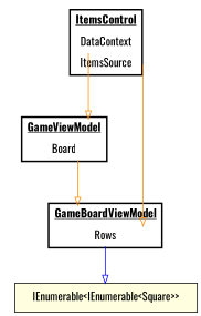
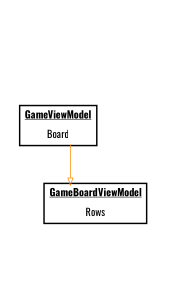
  digraph {
    rankdir=TB
    splines=ortho
    fontname=Oswald
    node [fontname=Oswald margin="0.3,0.1" shape=none]
    edge [headport=header color=darkorange arrowhead=onormal fontname=Oswald]
-   n1 [label=<<TABLE BORDER="2" CELLBORDER="0" CELLSPACING="1" CELLPADDING="5">                       <TR><TD PORT="header"><B><U>ItemsControl</U></B></TD></TR>                       <TR><TD PORT="DataContext">DataContext</TD></TR>                       <TR><TD PORT="ItemsSource">ItemsSource</TD></TR>                   </TABLE>>]
    n2 [label=<<TABLE BORDER="2" CELLBORDER="0" CELLSPACING="1" CELLPADDING="5">                       <TR><TD PORT="header"><B><U>GameViewModel</U></B></TD></TR>                       <TR><TD PORT="Board">Board</TD></TR>                   </TABLE>>]
    n3 [label=<<TABLE BORDER="2" CELLBORDER="0" CELLSPACING="1" CELLPADDING="5">                       <TR><TD PORT="header"><B><U>GameBoardViewModel</U></B></TD></TR>                       <TR><TD PORT="Rows">Rows</TD></TR>                   </TABLE>>]
-   n4 [label="IEnumerable\<IEnumerable\<Square\>\>" shape=box style=filled fillcolor=lightyellow]
-   n1 -> n2 [tailport=DataContext]
-   n1 -> n3 [headport=Rows tailport=ItemsSource]
    n2 -> n3 [tailport=Board]
-   n3 -> n4 [tailport=Rows color=blue headport=""]
  }
